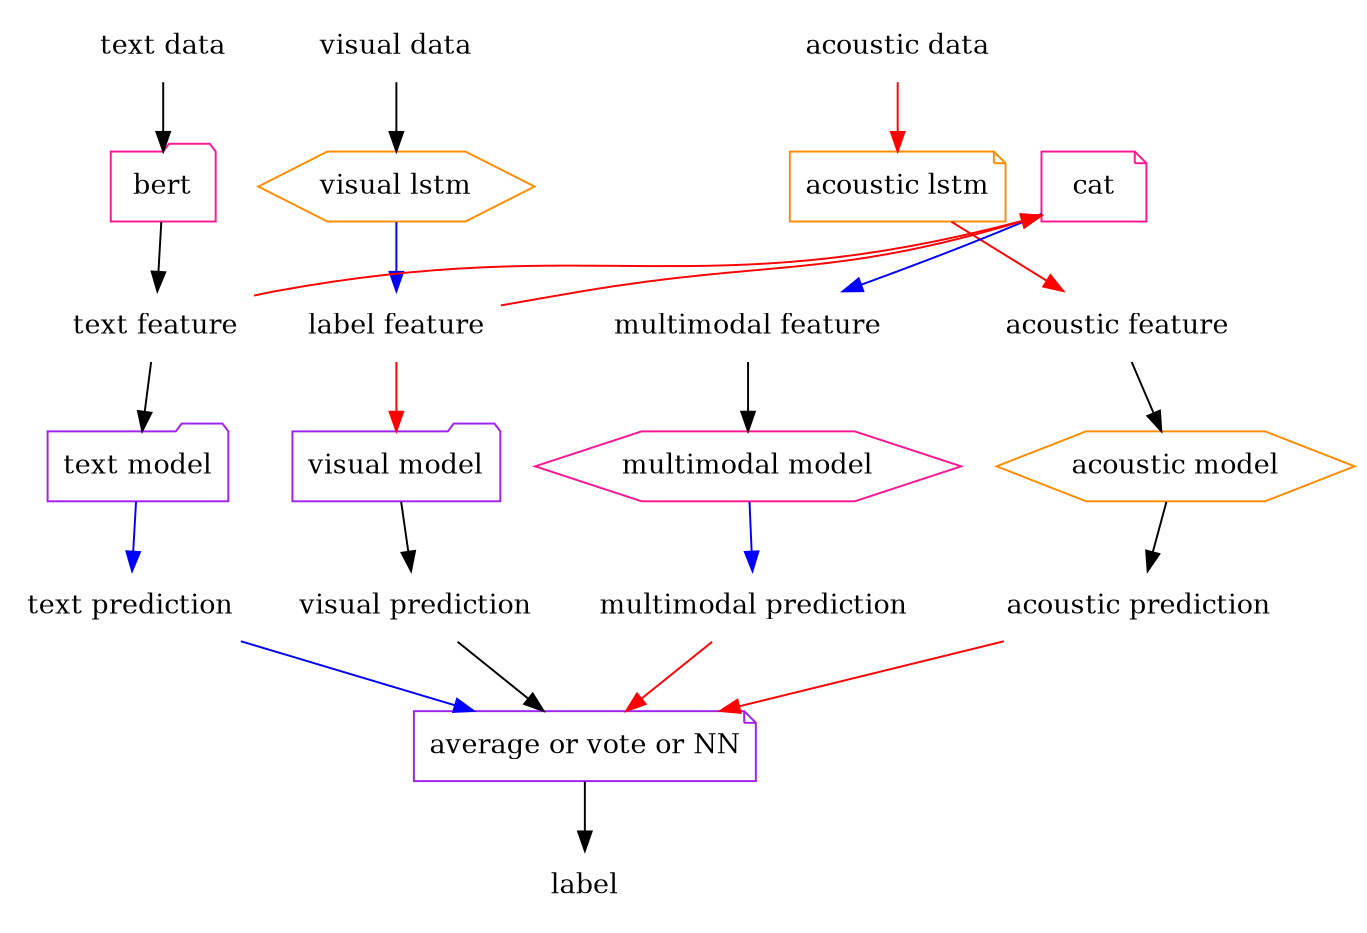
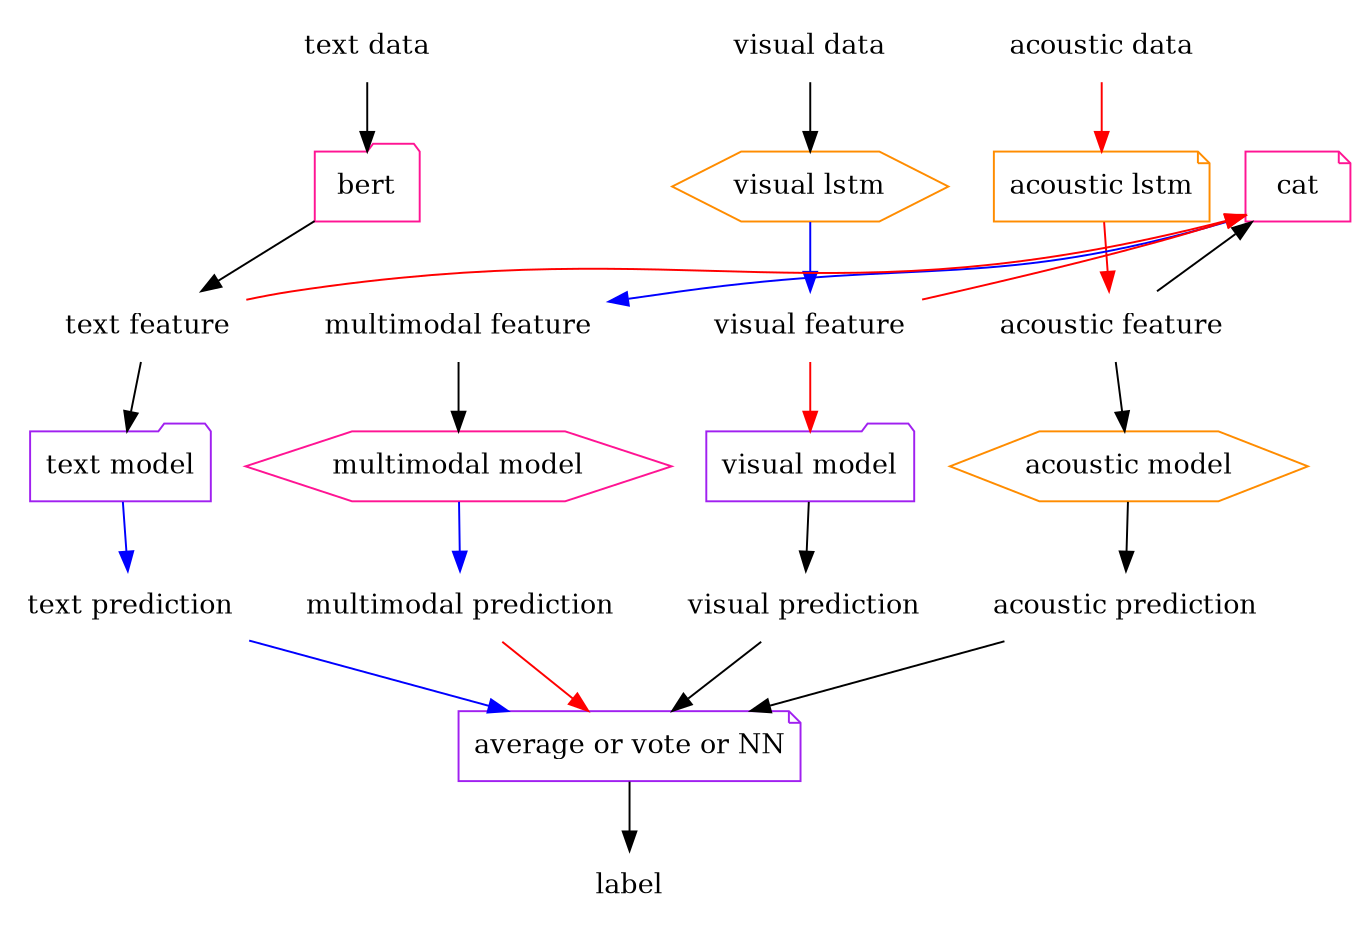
  digraph {
    node [color=deeppink shape=none]
    edge [color=black]
    bert [shape=folder]
    "visual lstm" [color=darkorange shape=hexagon]
    "acoustic lstm" [color=darkorange shape=note]
    cat [shape=note]
    "text feature"
-   "visual feature" [color=purple label="label feature"]
+   "visual feature" [color=purple]
    "acoustic feature"
    "multimodal feature" [color=darkorange]
    "text data" [color=purple]
    "text model" [color=purple shape=folder]
    "text prediction" [color=purple]
    "average or vote or NN" [color=purple shape=note]
    label
    "visual data" [color=purple]
    "visual model" [color=purple shape=folder]
    "visual prediction" [color=darkorange]
    "acoustic data" [color=darkorange]
    "acoustic model" [color=darkorange shape=hexagon]
    "acoustic prediction"
    "multimodal model" [shape=hexagon]
    "multimodal prediction" [color=darkorange]
    subgraph sub_1 {
      rank=same
      bert
      "visual lstm"
      "acoustic lstm"
      cat
    }
    bert -> "visual lstm" [style=invis color=""]
    bert -> "text feature"
    "visual lstm" -> "acoustic lstm" [style=invis color=""]
    "visual lstm" -> "visual feature" [color=blue]
    "acoustic lstm" -> cat [style=invis color=""]
    "acoustic lstm" -> "acoustic feature" [color=red]
    cat -> "multimodal feature" [color=blue constraint=false]
    "text feature" -> cat [color=red constraint=false]
    "text feature" -> "text model"
    "visual feature" -> cat [color=red constraint=false]
    "visual feature" -> "visual model" [color=red]
+   "acoustic feature" -> cat [constraint=false]
    "acoustic feature" -> "acoustic model"
    "multimodal feature" -> "multimodal model"
    "text data" -> bert
    "text model" -> "text prediction" [color=blue]
    "text prediction" -> "average or vote or NN" [color=blue]
    "average or vote or NN" -> label
    "visual data" -> "visual lstm"
    "visual model" -> "visual prediction"
    "visual prediction" -> "average or vote or NN"
    "acoustic data" -> "acoustic lstm" [color=red]
    "acoustic model" -> "acoustic prediction"
-   "acoustic prediction" -> "average or vote or NN" [color=red]
+   "acoustic prediction" -> "average or vote or NN"
    "multimodal model" -> "multimodal prediction" [color=blue]
    "multimodal prediction" -> "average or vote or NN" [color=red]
  }
